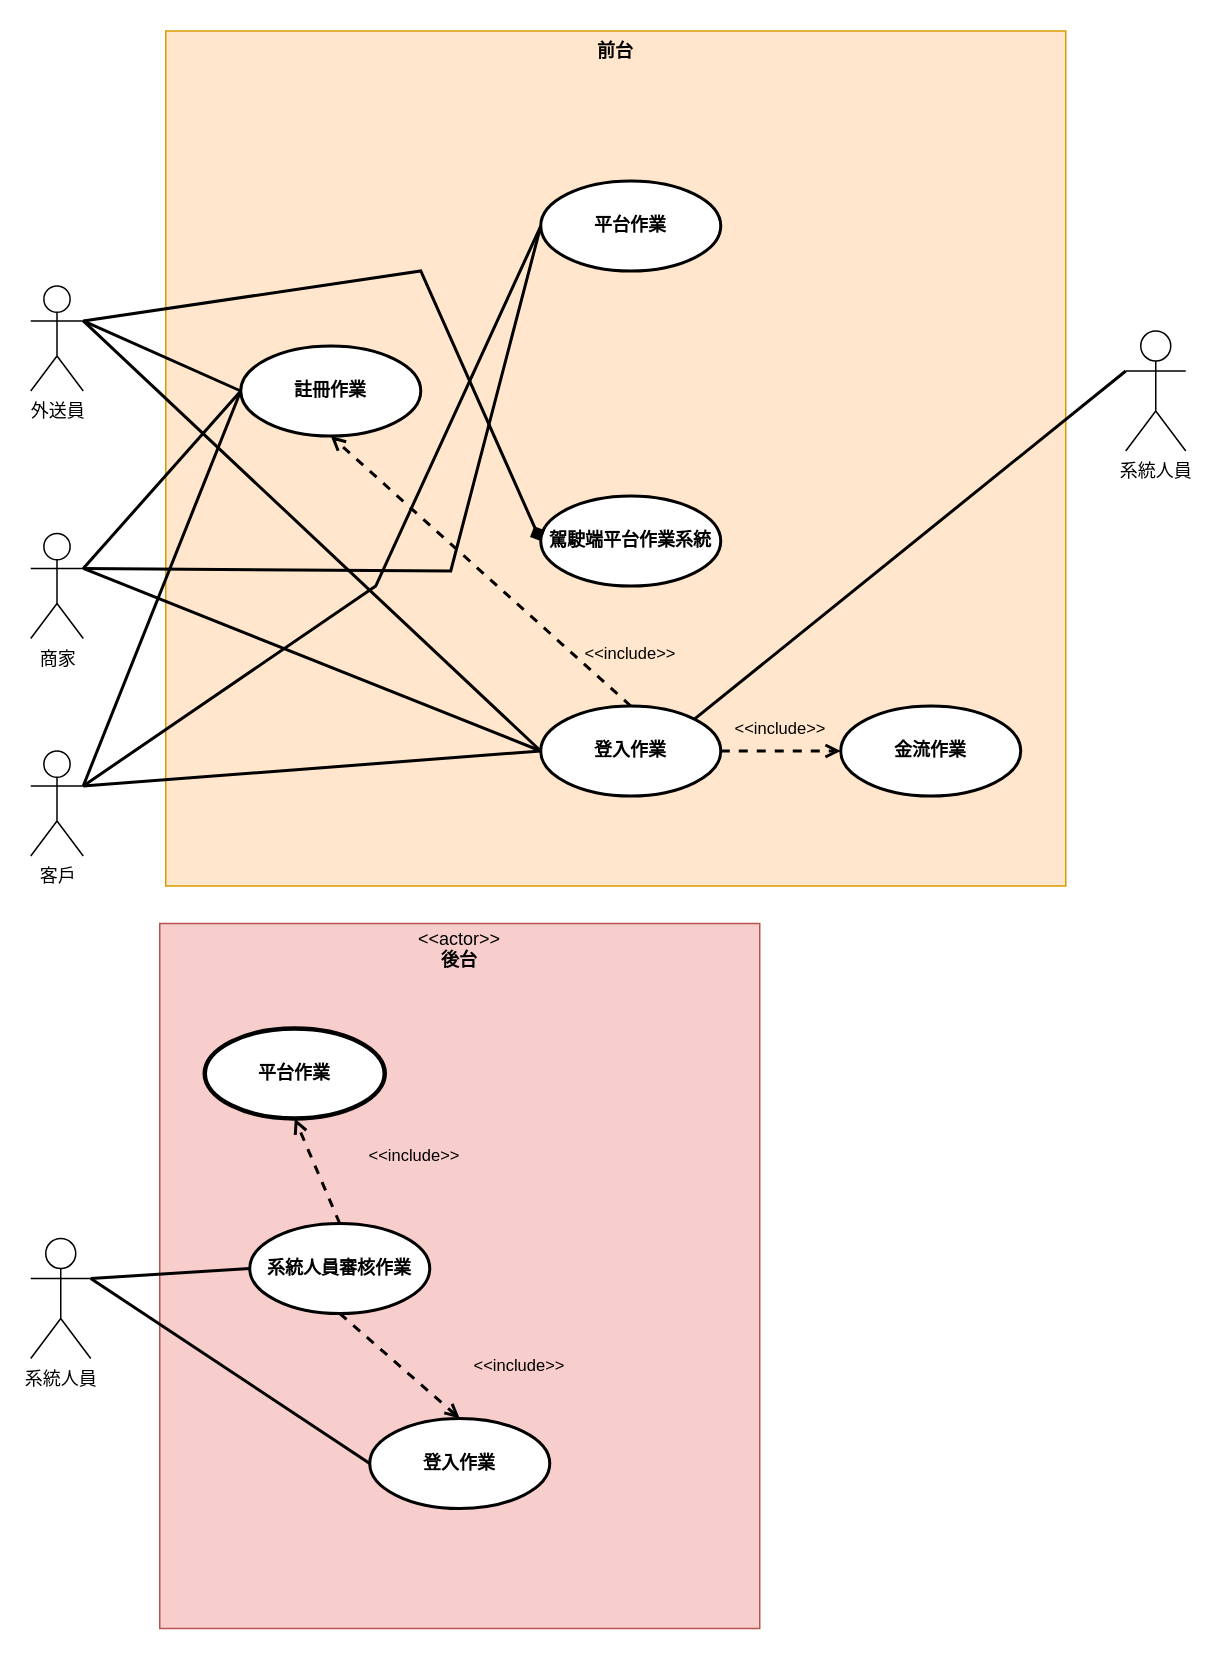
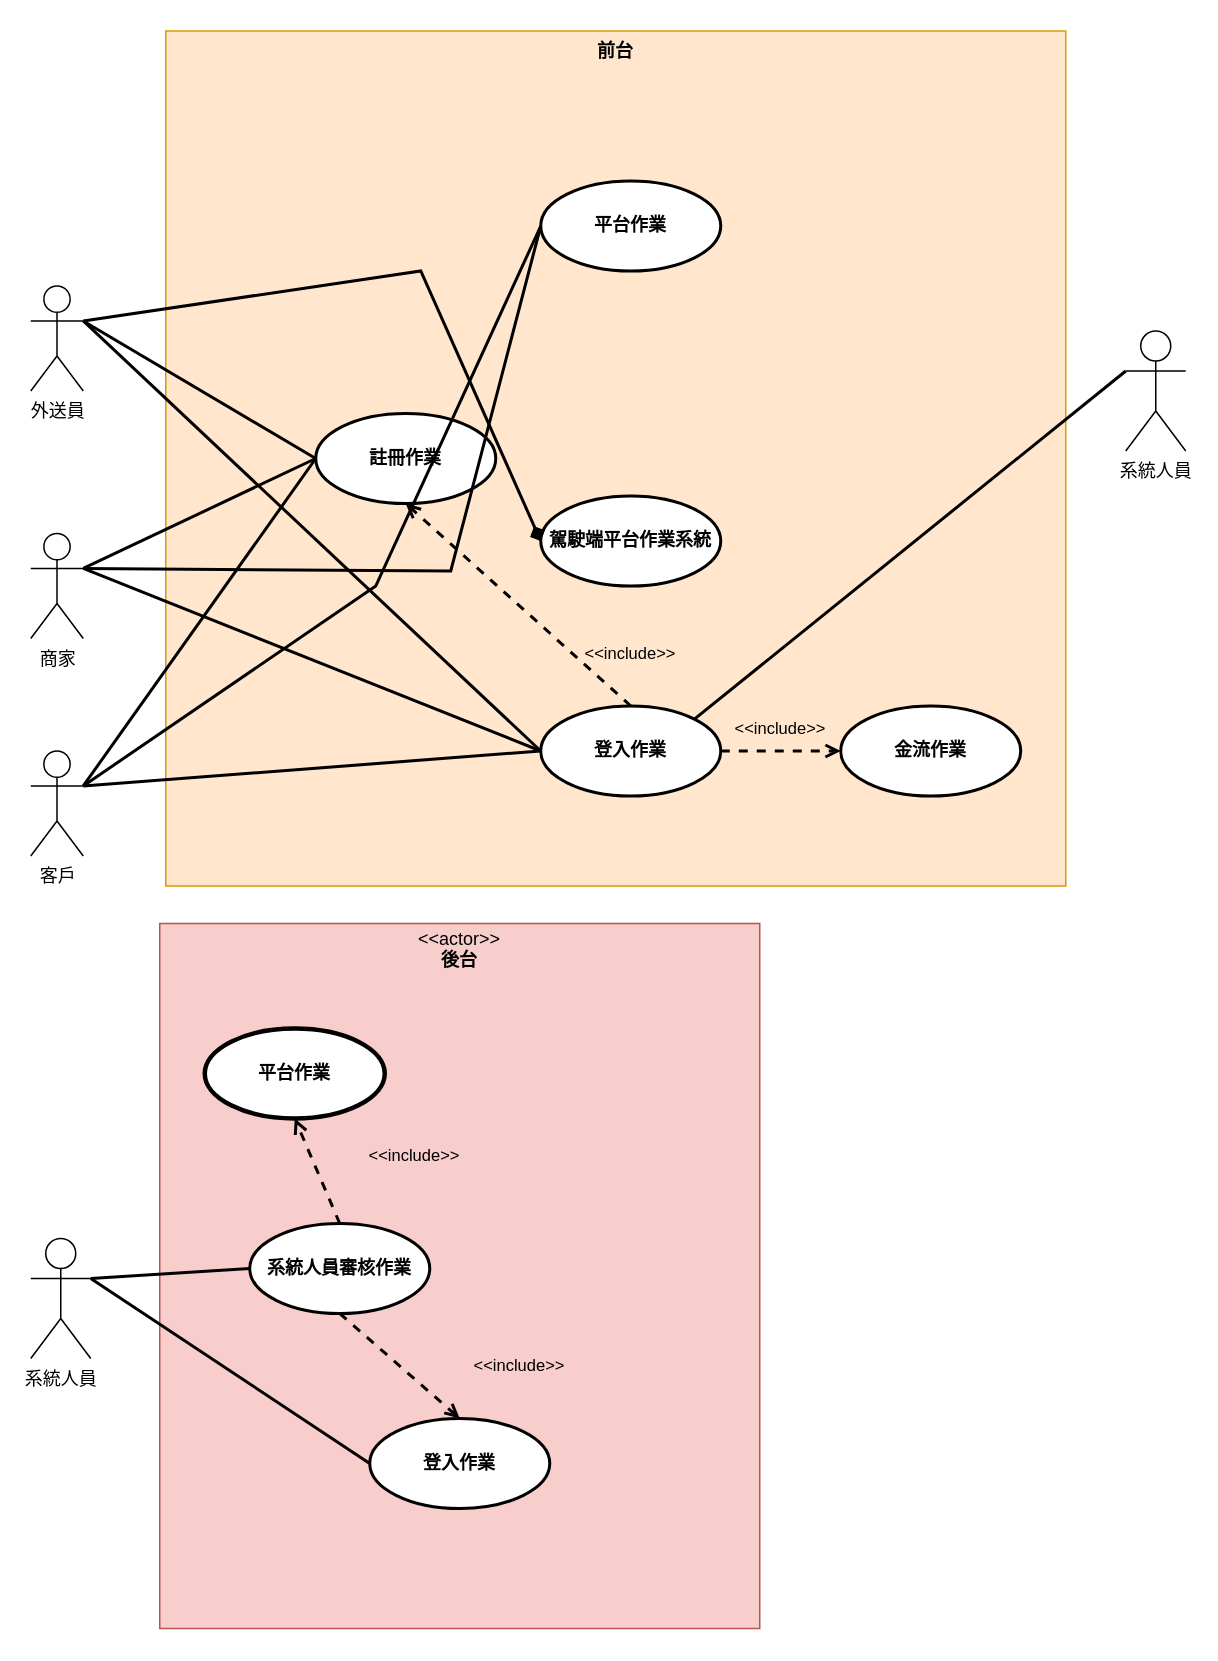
  <mxCell id="0" />
  <mxCell id="1" parent="0" />
  <mxCell id="2" value="外送員&lt;br&gt;" style="shape=umlActor;html=1;verticalLabelPosition=bottom;verticalAlign=top;align=center;" vertex="1" parent="1"><mxGeometry x="20" y="190" width="35" height="70" as="geometry" /></mxCell>
  <mxCell id="3" value="商家" style="shape=umlActor;html=1;verticalLabelPosition=bottom;verticalAlign=top;align=center;" vertex="1" parent="1"><mxGeometry x="20" y="355" width="35" height="70" as="geometry" /></mxCell>
  <mxCell id="4" value="客戶" style="shape=umlActor;html=1;verticalLabelPosition=bottom;verticalAlign=top;align=center;" vertex="1" parent="1"><mxGeometry x="20" y="500" width="35" height="70" as="geometry" /></mxCell>
  <mxCell id="5" value="系統人員" style="shape=umlActor;html=1;verticalLabelPosition=bottom;verticalAlign=top;align=center;" vertex="1" parent="1"><mxGeometry x="750" y="220" width="40" height="80" as="geometry" /></mxCell>
  <mxCell id="6" value="前台" style="shape=rect;html=1;verticalAlign=top;fontStyle=1;whiteSpace=wrap;align=center;fillColor=#ffe6cc;strokeColor=#d79b00;" vertex="1" parent="1"><mxGeometry x="110" y="20" width="600" height="570" as="geometry" /></mxCell>
  <mxCell id="7" value="&lt;p style=&quot;margin:0px;margin-top:4px;text-align:center;&quot;&gt;&amp;lt;&amp;lt;actor&amp;gt;&amp;gt;&lt;br&gt;&lt;b&gt;後台&lt;/b&gt;&lt;/p&gt;" style="shape=rect;html=1;overflow=fill;html=1;whiteSpace=wrap;align=center;fillColor=#f8cecc;strokeColor=#b85450;" vertex="1" parent="1"><mxGeometry x="106" y="615" width="400" height="470" as="geometry" /></mxCell>
  <mxCell id="8" value="系統人員" style="shape=umlActor;html=1;verticalLabelPosition=bottom;verticalAlign=top;align=center;" vertex="1" parent="1"><mxGeometry x="20" y="825" width="40" height="80" as="geometry" /></mxCell>
  <mxCell id="9" value="平台作業" style="shape=ellipse;html=1;strokeWidth=2;fontStyle=1;whiteSpace=wrap;align=center;perimeter=ellipsePerimeter;" vertex="1" parent="1"><mxGeometry x="360" y="120" width="120" height="60" as="geometry" /></mxCell>
  <mxCell id="10" value="登入作業" style="shape=ellipse;html=1;strokeWidth=2;fontStyle=1;whiteSpace=wrap;align=center;perimeter=ellipsePerimeter;" vertex="1" parent="1"><mxGeometry x="360" y="470" width="120" height="60" as="geometry" /></mxCell>
- <mxCell id="11" value="註冊作業" style="shape=ellipse;html=1;strokeWidth=2;fontStyle=1;whiteSpace=wrap;align=center;perimeter=ellipsePerimeter;" vertex="1" parent="1"><mxGeometry x="160" y="230" width="120" height="60" as="geometry" /></mxCell>
+ <mxCell id="11" value="註冊作業" style="shape=ellipse;html=1;strokeWidth=2;fontStyle=1;whiteSpace=wrap;align=center;perimeter=ellipsePerimeter;" vertex="1" parent="1"><mxGeometry x="210" y="275" width="120" height="60" as="geometry" /></mxCell>
  <mxCell id="12" value="" style="endArrow=none;html=1;rounded=0;exitX=1;exitY=0.333;exitDx=0;exitDy=0;exitPerimeter=0;entryX=0;entryY=0.5;entryDx=0;entryDy=0;strokeWidth=2;" edge="1" parent="1" source="2" target="11"><mxGeometry width="50" height="50" relative="1" as="geometry"><mxPoint x="110" y="410" as="sourcePoint" /><mxPoint x="160" y="360" as="targetPoint" /></mxGeometry></mxCell>
  <mxCell id="13" value="" style="endArrow=none;html=1;rounded=0;exitX=1;exitY=0.333;exitDx=0;exitDy=0;exitPerimeter=0;entryX=0;entryY=0.5;entryDx=0;entryDy=0;strokeWidth=2;" edge="1" parent="1" source="3" target="11"><mxGeometry width="50" height="50" relative="1" as="geometry"><mxPoint x="110" y="410" as="sourcePoint" /><mxPoint x="160" y="360" as="targetPoint" /></mxGeometry></mxCell>
  <mxCell id="14" value="" style="endArrow=none;html=1;rounded=0;exitX=1;exitY=0.333;exitDx=0;exitDy=0;exitPerimeter=0;entryX=0;entryY=0.5;entryDx=0;entryDy=0;strokeWidth=2;" edge="1" parent="1" source="4" target="11"><mxGeometry width="50" height="50" relative="1" as="geometry"><mxPoint x="110" y="410" as="sourcePoint" /><mxPoint x="160" y="360" as="targetPoint" /></mxGeometry></mxCell>
  <mxCell id="15" value="" style="endArrow=none;html=1;rounded=0;entryX=0;entryY=0.5;entryDx=0;entryDy=0;exitX=1;exitY=0.333;exitDx=0;exitDy=0;exitPerimeter=0;strokeWidth=2;" edge="1" parent="1" source="4" target="10"><mxGeometry width="50" height="50" relative="1" as="geometry"><mxPoint x="280" y="490" as="sourcePoint" /><mxPoint x="330" y="440" as="targetPoint" /></mxGeometry></mxCell>
  <mxCell id="16" value="" style="endArrow=none;html=1;rounded=0;entryX=0;entryY=0.5;entryDx=0;entryDy=0;exitX=1;exitY=0.333;exitDx=0;exitDy=0;exitPerimeter=0;strokeWidth=2;" edge="1" parent="1" source="3" target="10"><mxGeometry width="50" height="50" relative="1" as="geometry"><mxPoint x="250" y="530" as="sourcePoint" /><mxPoint x="300" y="480" as="targetPoint" /></mxGeometry></mxCell>
  <mxCell id="17" value="" style="endArrow=none;html=1;rounded=0;entryX=0;entryY=0.5;entryDx=0;entryDy=0;exitX=1;exitY=0.333;exitDx=0;exitDy=0;exitPerimeter=0;strokeWidth=2;" edge="1" parent="1" source="2" target="10"><mxGeometry width="50" height="50" relative="1" as="geometry"><mxPoint x="210" y="480" as="sourcePoint" /><mxPoint x="260" y="430" as="targetPoint" /></mxGeometry></mxCell>
  <mxCell id="18" value="系統人員審核作業" style="shape=ellipse;html=1;strokeWidth=2;fontStyle=1;whiteSpace=wrap;align=center;perimeter=ellipsePerimeter;" vertex="1" parent="1"><mxGeometry x="166" y="815" width="120" height="60" as="geometry" /></mxCell>
  <mxCell id="19" value="駕駛端平台作業系統" style="shape=ellipse;html=1;strokeWidth=2;fontStyle=1;whiteSpace=wrap;align=center;perimeter=ellipsePerimeter;" vertex="1" parent="1"><mxGeometry x="360" y="330" width="120" height="60" as="geometry" /></mxCell>
  <mxCell id="20" value="金流作業" style="shape=ellipse;html=1;strokeWidth=2;fontStyle=1;whiteSpace=wrap;align=center;perimeter=ellipsePerimeter;" vertex="1" parent="1"><mxGeometry x="560" y="470" width="120" height="60" as="geometry" /></mxCell>
  <mxCell id="21" value="登入作業" style="shape=ellipse;html=1;strokeWidth=2;fontStyle=1;whiteSpace=wrap;align=center;perimeter=ellipsePerimeter;" vertex="1" parent="1"><mxGeometry x="246" y="945" width="120" height="60" as="geometry" /></mxCell>
  <mxCell id="22" value="平台作業" style="shape=ellipse;html=1;strokeWidth=3;fontStyle=1;whiteSpace=wrap;align=center;perimeter=ellipsePerimeter;" vertex="1" parent="1"><mxGeometry x="136" y="685" width="120" height="60" as="geometry" /></mxCell>
  <mxCell id="23" value="" style="endArrow=diamond;html=1;rounded=0;fontColor=#000000;exitX=1;exitY=0.333;exitDx=0;exitDy=0;exitPerimeter=0;entryX=0;entryY=0.5;entryDx=0;entryDy=0;strokeWidth=2;" edge="1" parent="1" source="2" target="19"><mxGeometry width="50" height="50" relative="1" as="geometry"><mxPoint x="440" y="510" as="sourcePoint" /><mxPoint x="490" y="460" as="targetPoint" /><Array as="points"><mxPoint x="280" y="180" /></Array></mxGeometry></mxCell>
  <mxCell id="24" value="" style="endArrow=none;html=1;rounded=0;fontColor=#000000;entryX=0;entryY=0.5;entryDx=0;entryDy=0;exitX=1;exitY=0.333;exitDx=0;exitDy=0;exitPerimeter=0;strokeWidth=2;" edge="1" parent="1" source="3" target="9"><mxGeometry width="50" height="50" relative="1" as="geometry"><mxPoint x="440" y="510" as="sourcePoint" /><mxPoint x="490" y="460" as="targetPoint" /><Array as="points"><mxPoint x="300" y="380" /></Array></mxGeometry></mxCell>
  <mxCell id="25" value="" style="endArrow=none;html=1;rounded=0;fontColor=#000000;exitX=1;exitY=0.333;exitDx=0;exitDy=0;exitPerimeter=0;entryX=0;entryY=0.5;entryDx=0;entryDy=0;strokeWidth=2;" edge="1" parent="1" source="4" target="9"><mxGeometry width="50" height="50" relative="1" as="geometry"><mxPoint x="440" y="510" as="sourcePoint" /><mxPoint x="490" y="460" as="targetPoint" /><Array as="points"><mxPoint x="250" y="390" /></Array></mxGeometry></mxCell>
  <mxCell id="26" value="" style="endArrow=open;dashed=1;html=1;rounded=0;fontColor=#000000;entryX=0;entryY=0.5;entryDx=0;entryDy=0;exitX=1;exitY=0.5;exitDx=0;exitDy=0;endFill=0;strokeWidth=2;" edge="1" parent="1" source="10" target="20"><mxGeometry width="50" height="50" relative="1" as="geometry"><mxPoint x="440" y="550" as="sourcePoint" /><mxPoint x="490" y="500" as="targetPoint" /></mxGeometry></mxCell>
  <mxCell id="27" value="&lt;span style=&quot;font-size: 11px;&quot;&gt;&amp;lt;&amp;lt;include&amp;gt;&amp;gt;&lt;/span&gt;" style="text;html=1;strokeColor=none;fillColor=none;align=center;verticalAlign=middle;whiteSpace=wrap;rounded=0;labelBackgroundColor=none;fontColor=#000000;" vertex="1" parent="1"><mxGeometry x="490" y="470" width="60" height="30" as="geometry" /></mxCell>
  <mxCell id="28" value="" style="endArrow=open;dashed=1;html=1;rounded=0;fontColor=#000000;strokeWidth=2;entryX=0.5;entryY=1;entryDx=0;entryDy=0;exitX=0.5;exitY=0;exitDx=0;exitDy=0;endFill=0;" edge="1" parent="1" source="10" target="11"><mxGeometry width="50" height="50" relative="1" as="geometry"><mxPoint x="550" y="500" as="sourcePoint" /><mxPoint x="600" y="450" as="targetPoint" /></mxGeometry></mxCell>
  <mxCell id="29" value="&lt;span style=&quot;font-size: 11px;&quot;&gt;&amp;lt;&amp;lt;include&amp;gt;&amp;gt;&lt;/span&gt;" style="text;html=1;strokeColor=none;fillColor=none;align=center;verticalAlign=middle;whiteSpace=wrap;rounded=0;labelBackgroundColor=none;fontColor=#000000;" vertex="1" parent="1"><mxGeometry x="390" y="420" width="60" height="30" as="geometry" /></mxCell>
  <mxCell id="30" value="" style="endArrow=none;html=1;rounded=0;fontColor=#000000;entryX=0;entryY=0.333;entryDx=0;entryDy=0;exitX=1;exitY=0;exitDx=0;exitDy=0;strokeWidth=2;entryPerimeter=0;" edge="1" parent="1" source="10" target="5"><mxGeometry width="50" height="50" relative="1" as="geometry"><mxPoint x="65" y="388.333" as="sourcePoint" /><mxPoint x="370" y="160" as="targetPoint" /><Array as="points" /></mxGeometry></mxCell>
  <mxCell id="31" value="" style="endArrow=none;html=1;rounded=0;fontColor=#000000;entryX=0;entryY=0.5;entryDx=0;entryDy=0;exitX=1;exitY=0.333;exitDx=0;exitDy=0;strokeWidth=2;exitPerimeter=0;" edge="1" parent="1" source="8" target="18"><mxGeometry width="50" height="50" relative="1" as="geometry"><mxPoint x="468.735" y="463.942" as="sourcePoint" /><mxPoint x="756" y="231.667" as="targetPoint" /><Array as="points" /></mxGeometry></mxCell>
  <mxCell id="32" value="" style="endArrow=none;html=1;rounded=0;fontColor=#000000;entryX=0;entryY=0.5;entryDx=0;entryDy=0;exitX=1;exitY=0.333;exitDx=0;exitDy=0;strokeWidth=2;exitPerimeter=0;" edge="1" parent="1" source="8" target="21"><mxGeometry width="50" height="50" relative="1" as="geometry"><mxPoint x="70" y="861.667" as="sourcePoint" /><mxPoint x="256" y="855" as="targetPoint" /><Array as="points" /></mxGeometry></mxCell>
  <mxCell id="33" value="" style="endArrow=open;dashed=1;html=1;rounded=0;fontColor=#000000;strokeWidth=2;entryX=0.5;entryY=1;entryDx=0;entryDy=0;exitX=0.5;exitY=0;exitDx=0;exitDy=0;endFill=0;" edge="1" parent="1" source="18" target="22"><mxGeometry width="50" height="50" relative="1" as="geometry"><mxPoint x="416" y="815" as="sourcePoint" /><mxPoint x="466" y="765" as="targetPoint" /></mxGeometry></mxCell>
  <mxCell id="34" value="&lt;span style=&quot;font-size: 11px;&quot;&gt;&amp;lt;&amp;lt;include&amp;gt;&amp;gt;&lt;/span&gt;" style="text;html=1;strokeColor=none;fillColor=none;align=center;verticalAlign=middle;whiteSpace=wrap;rounded=0;labelBackgroundColor=none;fontColor=#000000;" vertex="1" parent="1"><mxGeometry x="246" y="755" width="60" height="30" as="geometry" /></mxCell>
  <mxCell id="35" value="" style="endArrow=open;dashed=1;html=1;rounded=0;fontColor=#000000;strokeWidth=2;entryX=0.5;entryY=0;entryDx=0;entryDy=0;exitX=0.5;exitY=1;exitDx=0;exitDy=0;endFill=0;" edge="1" parent="1" source="18" target="21"><mxGeometry width="50" height="50" relative="1" as="geometry"><mxPoint x="316" y="825" as="sourcePoint" /><mxPoint x="206" y="755" as="targetPoint" /></mxGeometry></mxCell>
  <mxCell id="36" value="&lt;span style=&quot;font-size: 11px;&quot;&gt;&amp;lt;&amp;lt;include&amp;gt;&amp;gt;&lt;/span&gt;" style="text;html=1;strokeColor=none;fillColor=none;align=center;verticalAlign=middle;whiteSpace=wrap;rounded=0;labelBackgroundColor=none;fontColor=#000000;" vertex="1" parent="1"><mxGeometry x="316" y="895" width="60" height="30" as="geometry" /></mxCell>
